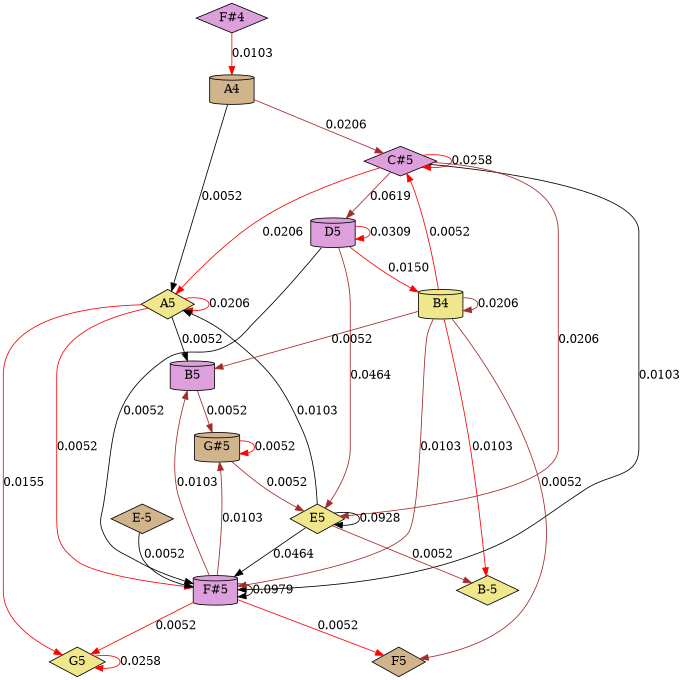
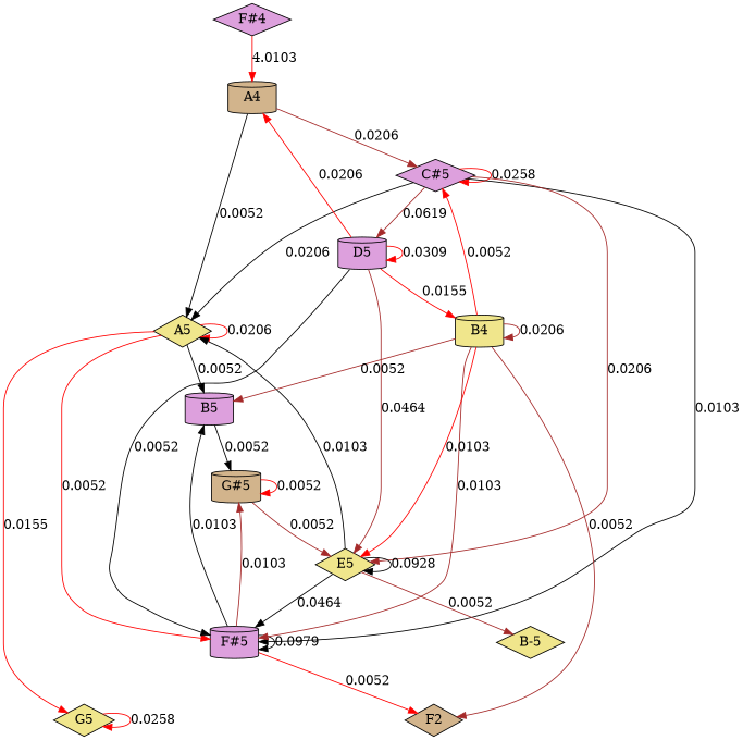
  strict graph {
    node [fillcolor=khaki shape=diamond style=filled]
    edge [arrowtype=normal color=red dir=forward]
    A4 [fillcolor=tan height=0.5 shape=cylinder width=0.75]
    A5 [height=0.5 width=0.75]
    "C#5" [fillcolor=plum height=0.5 width=0.75187]
    B5 [fillcolor=plum height=0.5 shape=cylinder width=0.75]
    "F#5" [fillcolor=plum height=0.5 shape=cylinder width=0.75]
    G5 [height=0.5 width=0.75]
    D5 [fillcolor=plum height=0.5 shape=cylinder width=0.75]
    E5 [height=0.5 width=0.75]
    "G#5" [fillcolor=tan height=0.5 shape=cylinder width=0.75927]
-   F5 [fillcolor=tan height=0.5 width=0.75]
+   F5 [fillcolor=tan height=0.5 width=0.75 label=F2]
    B4 [height=0.5 shape=cylinder width=0.75]
    "B-5" [height=0.5 width=0.75]
-   "E-5" [fillcolor=tan height=0.5 width=0.75]
    "F#4" [fillcolor=plum height=0.5 width=0.75]
    A4 -- A5 [color=black label=0.0052]
    A4 -- "C#5" [color=brown label=0.0206]
    A5 -- A5 [label=0.0206]
    A5 -- B5 [color=black label=0.0052]
    A5 -- "F#5" [label=0.0052]
    A5 -- G5 [label=0.0155]
-   "C#5" -- A5 [label=0.0206]
+   "C#5" -- A5 [color=black label=0.0206]
    "C#5" -- "C#5" [label=0.0258]
    "C#5" -- "F#5" [color=black label=0.0103]
    "C#5" -- D5 [color=brown label=0.0619]
    "C#5" -- E5 [color=brown label=0.0206]
-   B5 -- "G#5" [color=brown label=0.0052]
-   "F#5" -- B5 [color=brown label=0.0103]
+   B5 -- "G#5" [color=black label=0.0052]
+   "F#5" -- B5 [color=black label=0.0103]
    "F#5" -- "F#5" [color=black label=0.0979]
-   "F#5" -- G5 [label=0.0052]
    "F#5" -- "G#5" [color=brown label=0.0103]
    "F#5" -- F5 [label=0.0052]
    G5 -- G5 [label=0.0258]
+   D5 -- A4 [label=0.0206]
    D5 -- "F#5" [color=black label=0.0052]
    D5 -- D5 [label=0.0309]
    D5 -- E5 [color=brown label=0.0464]
-   D5 -- B4 [label=0.0150]
+   D5 -- B4 [label=0.0155]
    E5 -- A5 [color=black label=0.0103]
    E5 -- "F#5" [color=black label=0.0464]
    E5 -- E5 [color=black label=0.0928]
    E5 -- "B-5" [color=brown label=0.0052]
    "G#5" -- E5 [color=brown label=0.0052]
    "G#5" -- "G#5" [label=0.0052]
    B4 -- "C#5" [label=0.0052]
    B4 -- B5 [color=brown label=0.0052]
    B4 -- "F#5" [color=brown label=0.0103]
-   B4 -- "B-5" [label=0.0103]
+   B4 -- E5 [label=0.0103]
    B4 -- F5 [color=brown label=0.0052]
    B4 -- B4 [color=brown label=0.0206]
-   "E-5" -- "F#5" [color=black label=0.0052]
-   "F#4" -- A4 [label=0.0103]
+   "F#4" -- A4 [label=4.0103]
  }
